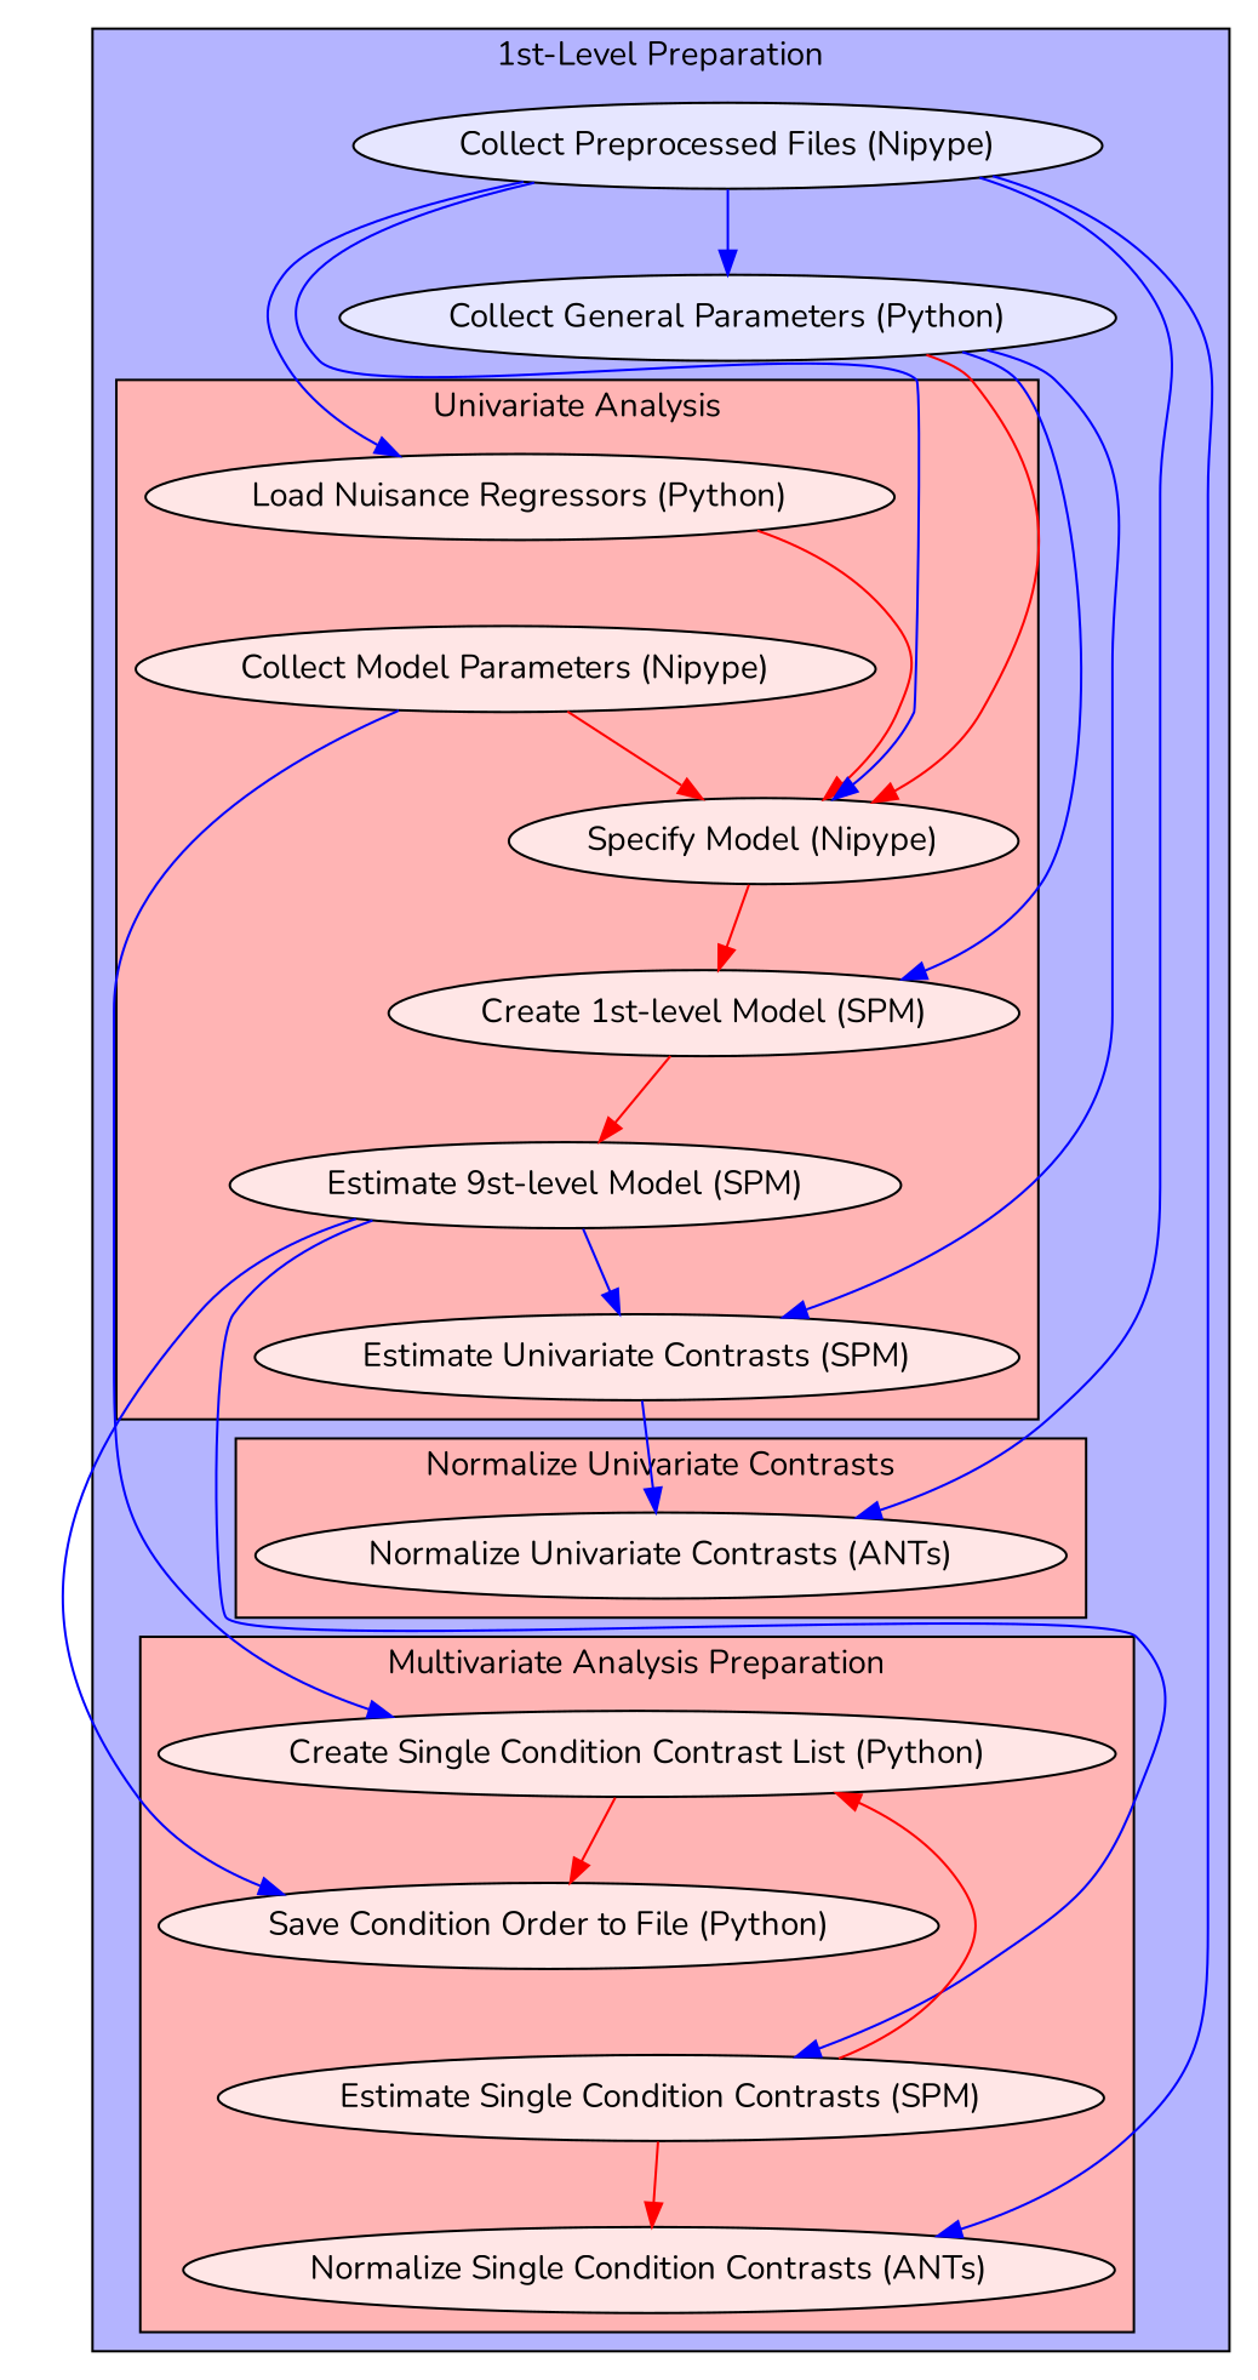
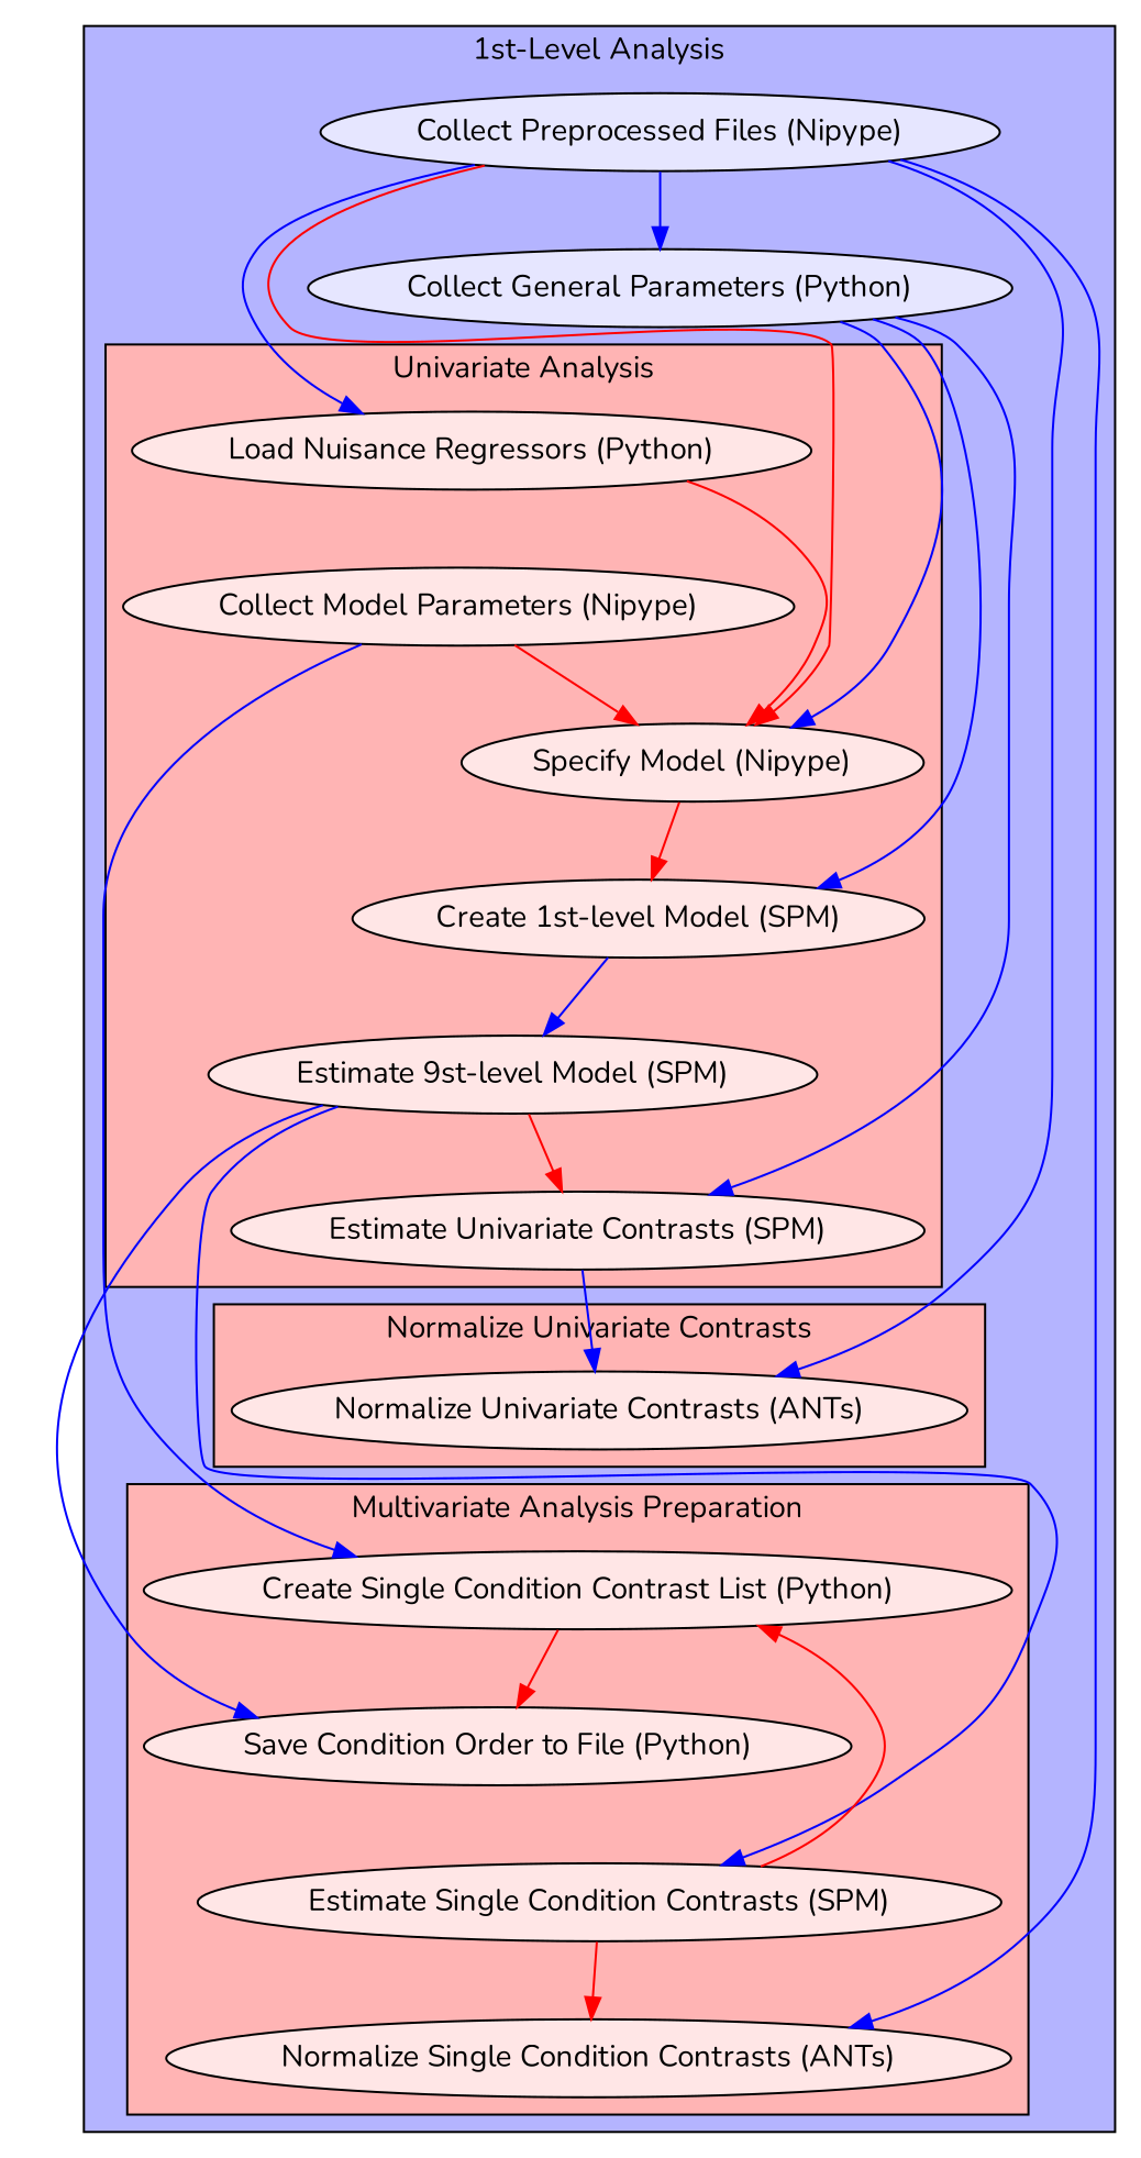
  digraph {
    fontname=Nunito
    node [fillcolor="#FFE6E6" fontname=Nunito style=filled]
    edge [color="#0000FF" fontname=Nunito]
    n1 [label="Load Nuisance Regressors (Python)"]
    n2 [label="Specify Model (Nipype)"]
    n3 [label="Collect Model Parameters (Nipype)"]
    n4 [label="Create 1st-level Model (SPM)"]
    n5 [label="Estimate 9st-level Model (SPM)"]
    n6 [label="Estimate Univariate Contrasts (SPM)"]
    n7 [label="Normalize Univariate Contrasts (ANTs)"]
    n8 [label="Create Single Condition Contrast List (Python)"]
    n9 [label="Save Condition Order to File (Python)"]
    n10 [label="Estimate Single Condition Contrasts (SPM)"]
    n11 [label="Normalize Single Condition Contrasts (ANTs)"]
    n12 [fillcolor="#E6E6FF" label="Collect General Parameters (Python)"]
    n13 [fillcolor="#E6E6FF" label="Collect Preprocessed Files (Nipype)"]
    subgraph cluster_1 {
      fillcolor="#B4B4FF"
-     label="1st-Level Preparation"
+     label="1st-Level Analysis"
      style=filled
      n12
      n13
      subgraph cluster_2 {
        fillcolor="#FFB4B4"
        label="Univariate Analysis"
        style=filled
        n1
        n2
        n3
        n4
        n5
        n6
      }
      subgraph cluster_3 {
        fillcolor="#FFB4B4"
        label="Normalize Univariate Contrasts"
        style=filled
        n7
      }
      subgraph cluster_4 {
        fillcolor="#FFB4B4"
        label="Multivariate Analysis Preparation"
        style=filled
        n8
        n9
        n10
        n11
      }
    }
    n1 -> n2 [color="#FF0000"]
    n1 -> n3 [color="#00000000"]
    n2 -> n4 [color="#FF0000"]
    n3 -> n2 [color="#FF0000"]
    n3 -> n8
-   n4 -> n5 [color="#FF0000"]
-   n5 -> n6
+   n4 -> n5
+   n5 -> n6 [color="#FF0000"]
    n5 -> n9
    n5 -> n10
    n6 -> n7
    n7 -> n8 [color="#00000000"]
    n8 -> n9 [color="#FF0000"]
    n9 -> n10 [color="#00000000"]
    n10 -> n8 [color="#FF0000"]
    n10 -> n11 [color="#FF0000"]
    n12 -> n1 [color="#00000000"]
-   n12 -> n2 [color="#FF0000"]
+   n12 -> n2
    n12 -> n4
    n12 -> n6
    n13 -> n1
-   n13 -> n2
+   n13 -> n2 [color="#FF0000"]
    n13 -> n7
    n13 -> n11
    n13 -> n12
  }
